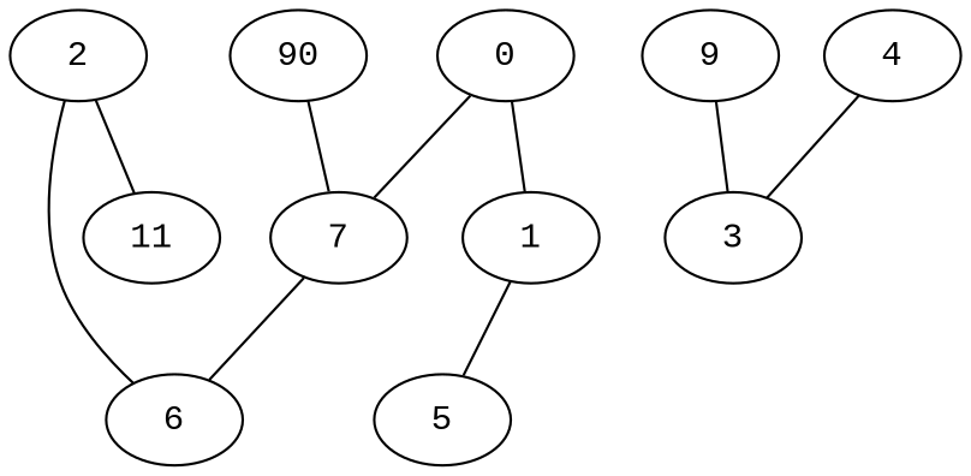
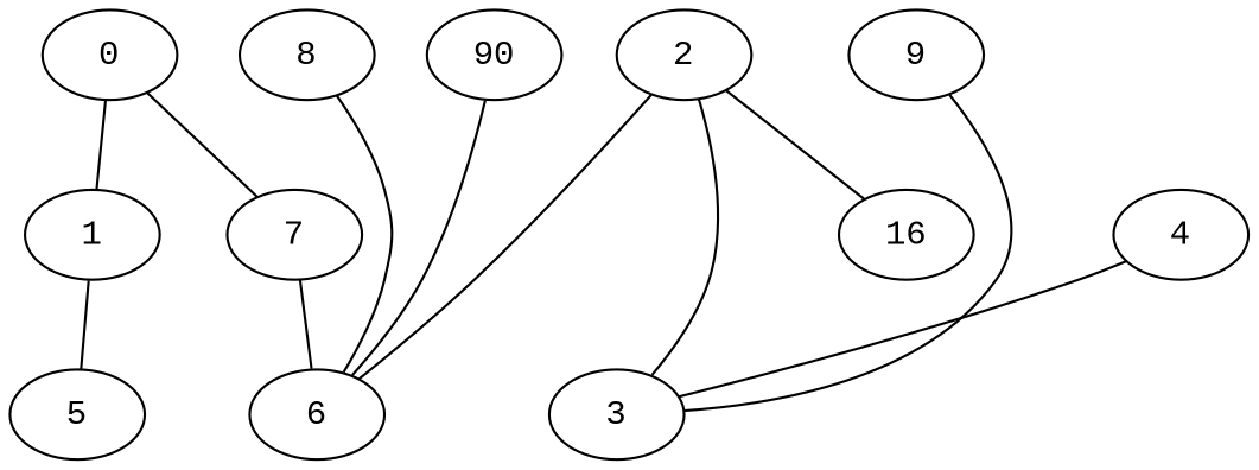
  strict graph {
    fontname="Liberation Mono"
    node [fontname="Liberation Mono" weight=0]
    edge [fontname="Liberation Mono" weight=0]
    n1 [label=90]
    7
    6
+   8
    1
    5
    9
    3
    2
-   11
+   11 [label=16]
    4
    0
-   n1 -- 7
+   n1 -- 6
    7 -- 6
+   8 -- 6
    1 -- 5
    9 -- 3
    2 -- 6
+   2 -- 3
    2 -- 11
    4 -- 3
    0 -- 7
    0 -- 1
  }
